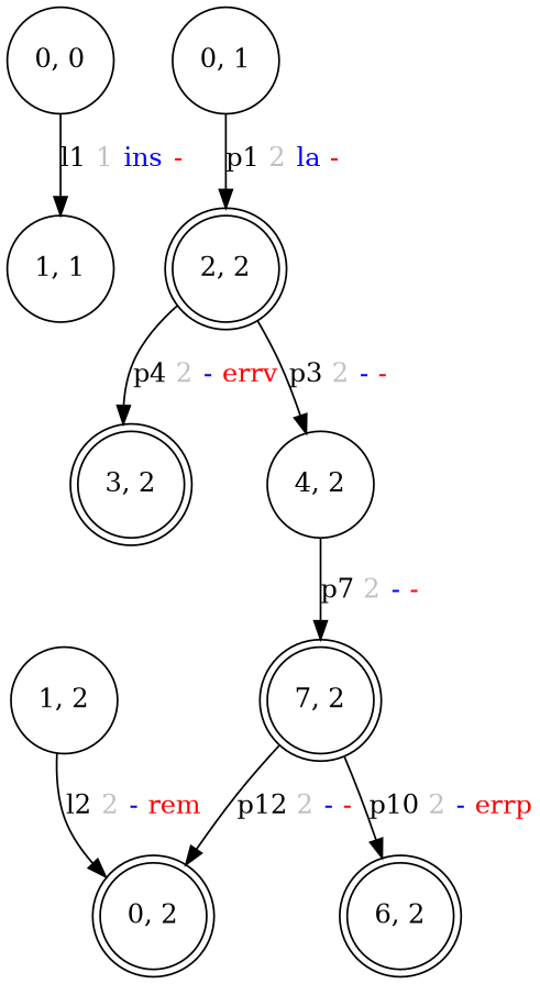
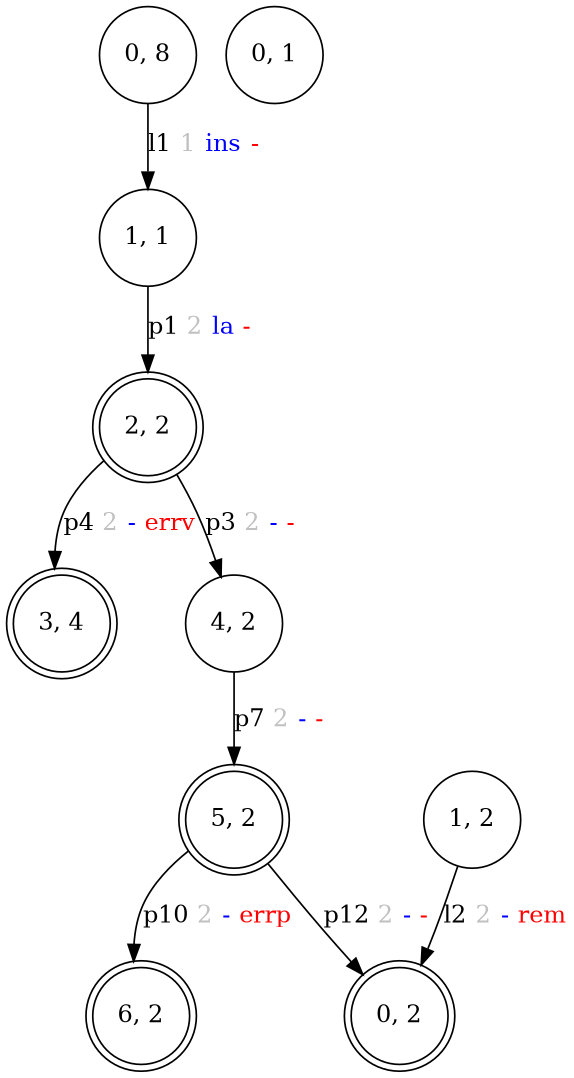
  digraph {
    node [shape=circle]
-   "0, 0"
+   "0, 0" [label="0, 8"]
    "1, 1"
    "2, 2" [shape=doublecircle]
-   "3, 2" [shape=doublecircle]
+   "3, 2" [shape=doublecircle label="3, 4"]
    "4, 2"
-   "5, 2" [shape=doublecircle label="7, 2"]
+   "5, 2" [shape=doublecircle]
    "6, 2" [shape=doublecircle]
    "0, 2" [shape=doublecircle]
    "1, 2"
    "0, 1"
    "0, 0" -> "1, 1" [label=<l1 <FONT COLOR="grey">1</FONT> <FONT COLOR="blue">ins</FONT> <FONT COLOR="red">-</FONT>>]
-   "0, 1" -> "2, 2" [label=<p1 <FONT COLOR="grey">2</FONT> <FONT COLOR="blue">la</FONT> <FONT COLOR="red">-</FONT>>]
+   "1, 1" -> "2, 2" [label=<p1 <FONT COLOR="grey">2</FONT> <FONT COLOR="blue">la</FONT> <FONT COLOR="red">-</FONT>>]
    "2, 2" -> "3, 2" [label=<p4 <FONT COLOR="grey">2</FONT> <FONT COLOR="blue">-</FONT> <FONT COLOR="red">errv</FONT>>]
    "2, 2" -> "4, 2" [label=<p3 <FONT COLOR="grey">2</FONT> <FONT COLOR="blue">-</FONT> <FONT COLOR="red">-</FONT>>]
    "4, 2" -> "5, 2" [label=<p7 <FONT COLOR="grey">2</FONT> <FONT COLOR="blue">-</FONT> <FONT COLOR="red">-</FONT>>]
    "5, 2" -> "6, 2" [label=<p10 <FONT COLOR="grey">2</FONT> <FONT COLOR="blue">-</FONT> <FONT COLOR="red">errp</FONT>>]
    "5, 2" -> "0, 2" [label=<p12 <FONT COLOR="grey">2</FONT> <FONT COLOR="blue">-</FONT> <FONT COLOR="red">-</FONT>>]
    "1, 2" -> "0, 2" [label=<l2 <FONT COLOR="grey">2</FONT> <FONT COLOR="blue">-</FONT> <FONT COLOR="red">rem</FONT>>]
  }
